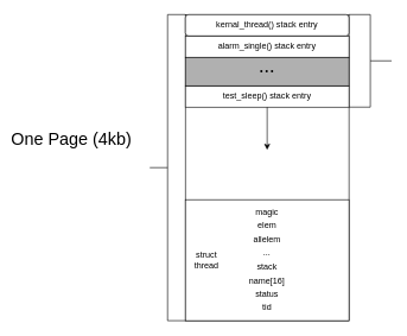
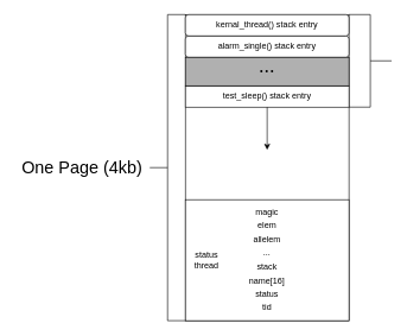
  <mxCell id="0" />
  <mxCell id="1" parent="0" />
  <mxCell id="2" value="" style="rounded=0;whiteSpace=wrap;html=1;" vertex="1" parent="1"><mxGeometry x="260" y="20" width="230" height="430" as="geometry" /></mxCell>
  <mxCell id="3" value="&lt;p style=&quot;line-height: 160%;&quot;&gt;magic&lt;br&gt;elem&lt;br&gt;allelem&lt;br&gt;...&lt;br&gt;stack&lt;br&gt;name[16]&lt;br&gt;status&lt;br&gt;tid&lt;/p&gt;" style="rounded=0;whiteSpace=wrap;html=1;" vertex="1" parent="1"><mxGeometry x="260" y="280" width="230" height="170" as="geometry" /></mxCell>
  <mxCell id="4" value="test_sleep() stack entry" style="rounded=0;whiteSpace=wrap;html=1;" vertex="1" parent="1"><mxGeometry x="260" y="120" width="230" height="30" as="geometry" /></mxCell>
- <mxCell id="5" value="alarm_single() stack entry" style="rounded=0;whiteSpace=wrap;html=1;" vertex="1" parent="1"><mxGeometry x="260" y="50" width="230" height="30" as="geometry" /></mxCell>
+ <mxCell id="5" value="alarm_single() stack entry" style="whiteSpace=wrap;html=1;rounded=1;" vertex="1" parent="1"><mxGeometry x="260" y="50" width="230" height="30" as="geometry" /></mxCell>
  <mxCell id="6" value="kernal_thread() stack entry" style="whiteSpace=wrap;html=1;rounded=1;" vertex="1" parent="1"><mxGeometry x="260" y="20" width="230" height="30" as="geometry" /></mxCell>
  <mxCell id="7" value="• • •" style="rounded=0;whiteSpace=wrap;html=1;strokeColor=#000000;fillColor=#B0B0B0;" vertex="1" parent="1"><mxGeometry x="260" y="80" width="230" height="40" as="geometry" /></mxCell>
  <mxCell id="8" value="" style="endArrow=classic;html=1;rounded=0;exitX=0.5;exitY=1;exitDx=0;exitDy=0;entryX=0.5;entryY=0.442;entryDx=0;entryDy=0;entryPerimeter=0;" edge="1" parent="1" source="4" target="2"><mxGeometry width="50" height="50" relative="1" as="geometry"><mxPoint x="220" y="590" as="sourcePoint" /><mxPoint x="550" y="350" as="targetPoint" /></mxGeometry></mxCell>
  <mxCell id="9" value="" style="strokeWidth=1;html=1;shape=mxgraph.flowchart.annotation_2;align=left;labelPosition=right;pointerEvents=1;rotation=-180;" vertex="1" parent="1"><mxGeometry x="490" y="20" width="60" height="130" as="geometry" /></mxCell>
  <mxCell id="10" value="" style="strokeWidth=1;html=1;shape=mxgraph.flowchart.annotation_2;align=left;labelPosition=right;pointerEvents=1;" vertex="1" parent="1"><mxGeometry x="210" y="20" width="50" height="430" as="geometry" /></mxCell>
- <mxCell id="11" value="&lt;font style=&quot;font-size: 24px;&quot;&gt;One Page (4kb)&lt;/font&gt;" style="text;html=1;strokeColor=none;fillColor=none;align=center;verticalAlign=middle;whiteSpace=wrap;rounded=0;" vertex="1" parent="1"><mxGeometry x="5" y="180" width="190" height="30" as="geometry" /></mxCell>
- <mxCell id="12" value="struct&lt;br&gt;thread" style="text;html=1;strokeColor=none;fillColor=none;align=center;verticalAlign=middle;whiteSpace=wrap;rounded=0;" vertex="1" parent="1"><mxGeometry x="260" y="350" width="60" height="30" as="geometry" /></mxCell>
+ <mxCell id="11" value="&lt;font style=&quot;font-size: 24px;&quot;&gt;One Page (4kb)&lt;/font&gt;" style="text;html=1;strokeColor=none;fillColor=none;align=center;verticalAlign=middle;whiteSpace=wrap;rounded=0;" vertex="1" parent="1"><mxGeometry x="20" y="220" width="190" height="30" as="geometry" /></mxCell>
+ <mxCell id="12" value="status&lt;br&gt;thread" style="text;html=1;strokeColor=none;fillColor=none;align=center;verticalAlign=middle;whiteSpace=wrap;rounded=0;" vertex="1" parent="1"><mxGeometry x="260" y="350" width="60" height="30" as="geometry" /></mxCell>
